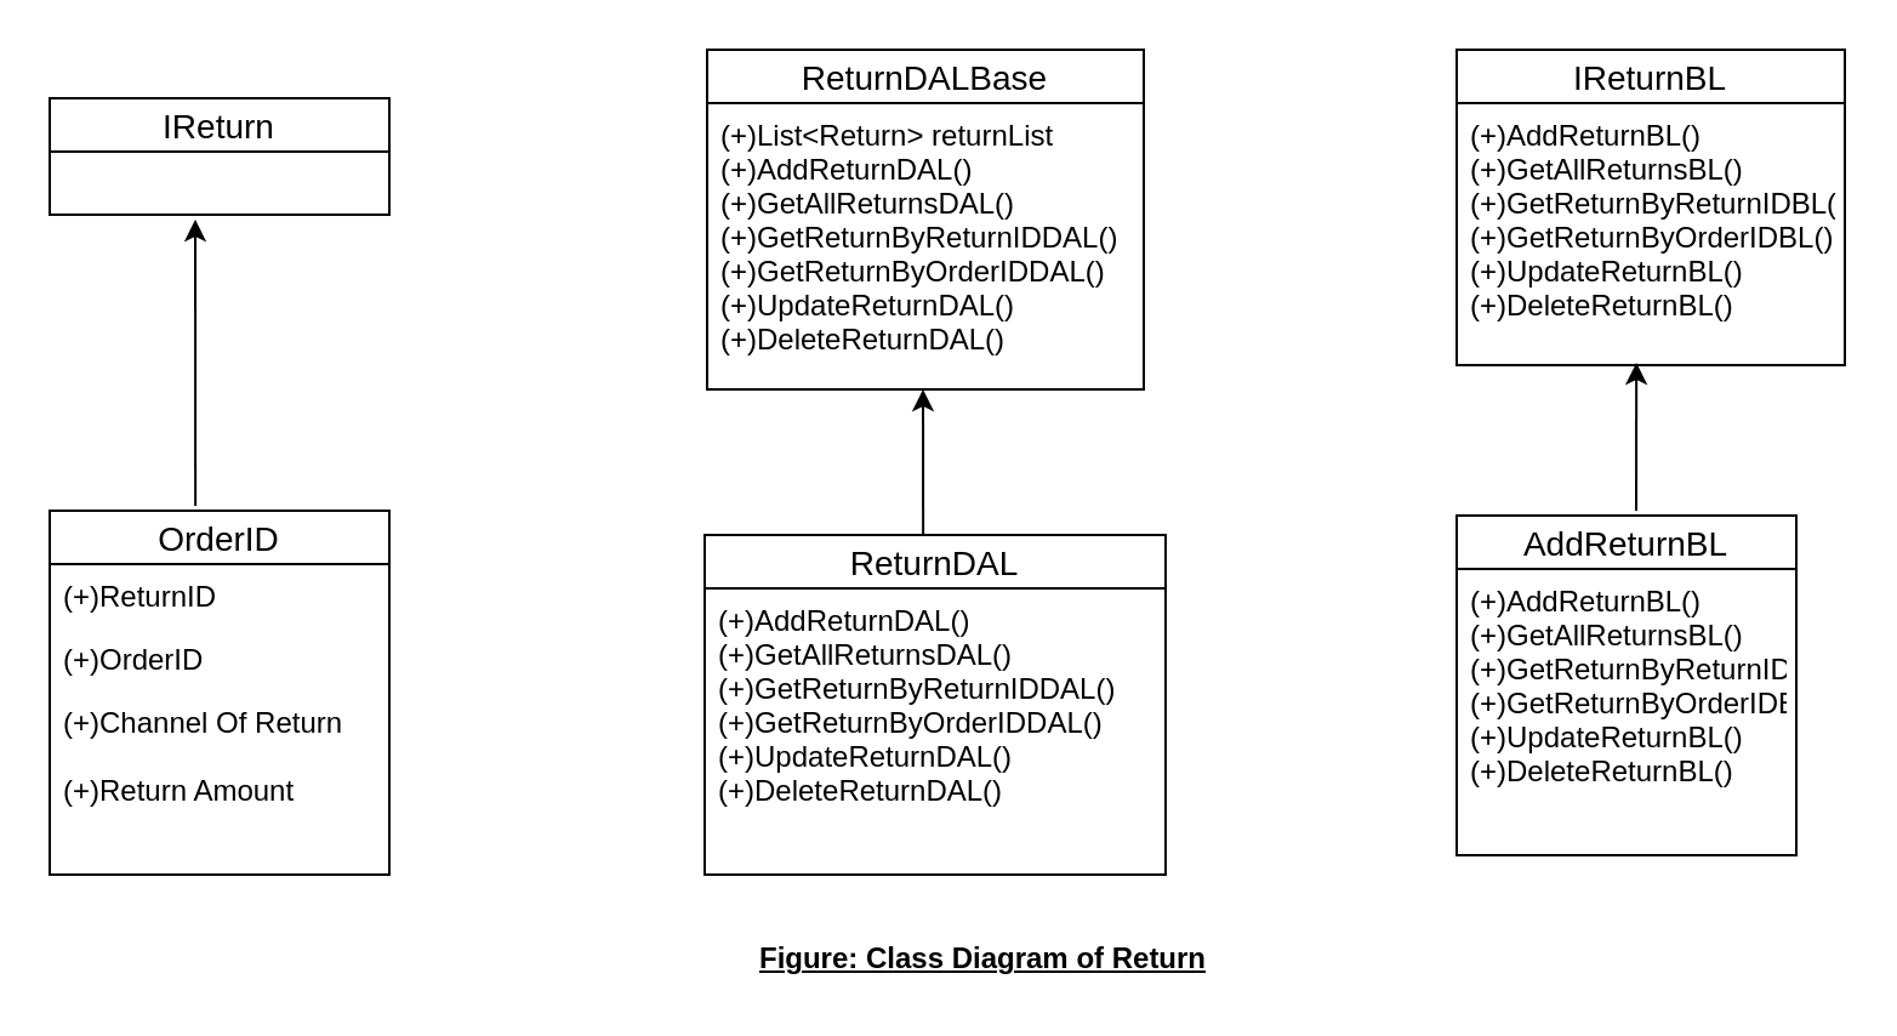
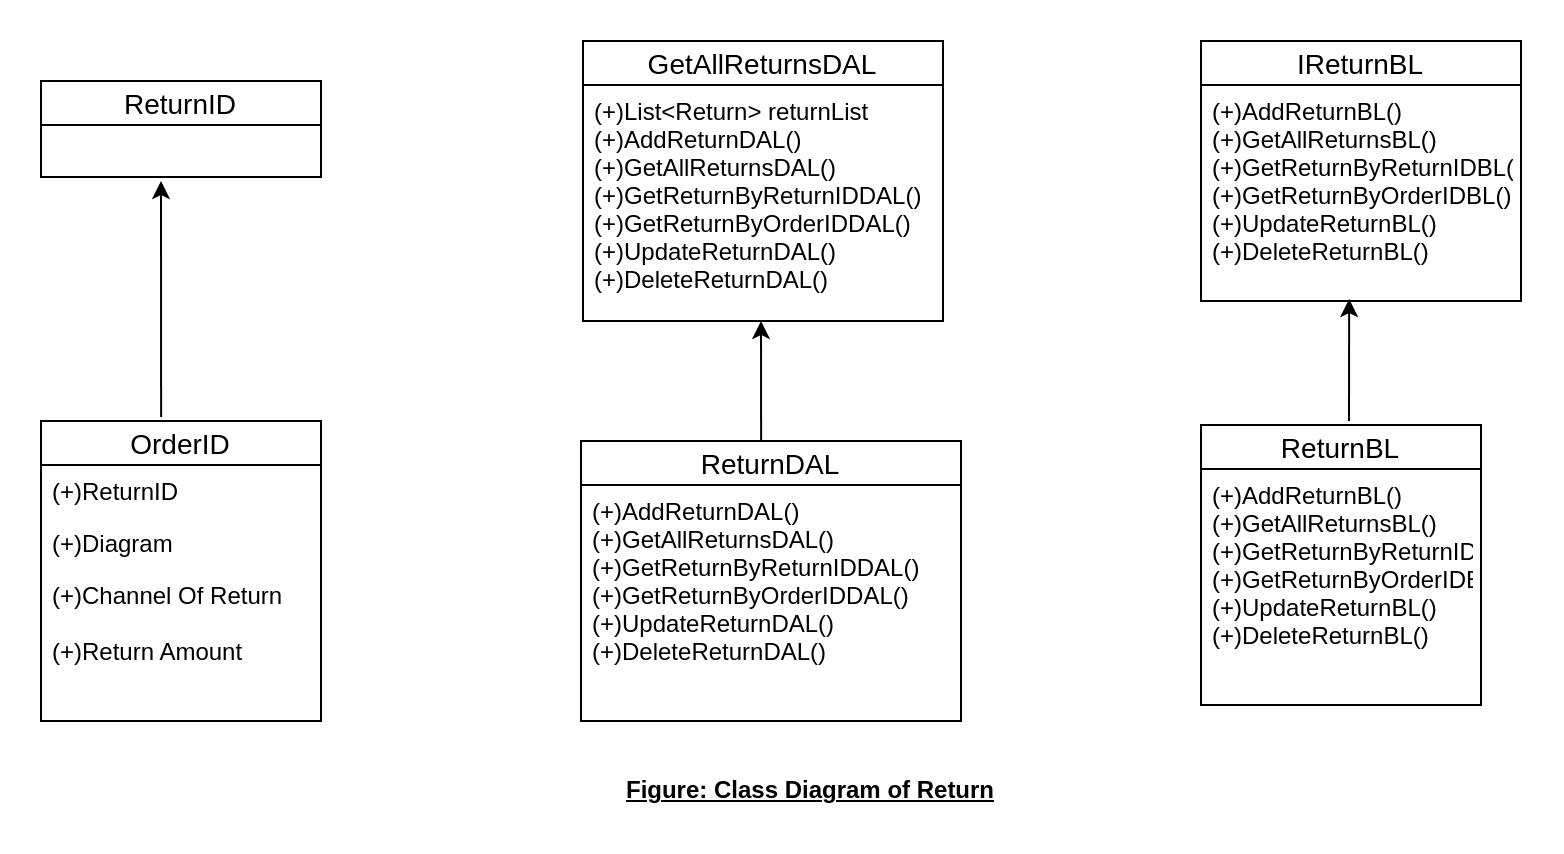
  <mxCell id="0" />
  <mxCell id="1" parent="0" />
- <mxCell id="2" value="IReturn" style="swimlane;fontStyle=0;childLayout=stackLayout;horizontal=1;startSize=22;fillColor=none;horizontalStack=0;resizeParent=1;resizeParentMax=0;resizeLast=0;collapsible=1;marginBottom=0;swimlaneFillColor=#ffffff;align=center;fontSize=14;" vertex="1" parent="1"><mxGeometry x="20" y="40" width="140" height="48" as="geometry" /></mxCell>
+ <mxCell id="2" value="ReturnID" style="swimlane;fontStyle=0;childLayout=stackLayout;horizontal=1;startSize=22;fillColor=none;horizontalStack=0;resizeParent=1;resizeParentMax=0;resizeLast=0;collapsible=1;marginBottom=0;swimlaneFillColor=#ffffff;align=center;fontSize=14;" vertex="1" parent="1"><mxGeometry x="20" y="40" width="140" height="48" as="geometry" /></mxCell>
  <mxCell id="3" value="OrderID" style="swimlane;fontStyle=0;childLayout=stackLayout;horizontal=1;startSize=22;fillColor=none;horizontalStack=0;resizeParent=1;resizeParentMax=0;resizeLast=0;collapsible=1;marginBottom=0;swimlaneFillColor=#ffffff;align=center;fontSize=14;" vertex="1" parent="1"><mxGeometry x="20" y="210" width="140" height="150" as="geometry" /></mxCell>
  <mxCell id="4" value="(+)ReturnID" style="text;strokeColor=none;fillColor=none;spacingLeft=4;spacingRight=4;overflow=hidden;rotatable=0;points=[[0,0.5],[1,0.5]];portConstraint=eastwest;fontSize=12;" vertex="1" parent="3"><mxGeometry y="22" width="140" height="26" as="geometry" /></mxCell>
- <mxCell id="5" value="(+)OrderID&#10;" style="text;strokeColor=none;fillColor=none;spacingLeft=4;spacingRight=4;overflow=hidden;rotatable=0;points=[[0,0.5],[1,0.5]];portConstraint=eastwest;fontSize=12;" vertex="1" parent="3"><mxGeometry y="48" width="140" height="26" as="geometry" /></mxCell>
+ <mxCell id="5" value="(+)Diagram&#10;" style="text;strokeColor=none;fillColor=none;spacingLeft=4;spacingRight=4;overflow=hidden;rotatable=0;points=[[0,0.5],[1,0.5]];portConstraint=eastwest;fontSize=12;" vertex="1" parent="3"><mxGeometry y="48" width="140" height="26" as="geometry" /></mxCell>
  <mxCell id="6" value="(+)Channel Of Return&#10;&#10;(+)Return Amount" style="text;strokeColor=none;fillColor=none;spacingLeft=4;spacingRight=4;overflow=hidden;rotatable=0;points=[[0,0.5],[1,0.5]];portConstraint=eastwest;fontSize=12;" vertex="1" parent="3"><mxGeometry y="74" width="140" height="76" as="geometry" /></mxCell>
- <mxCell id="7" value="ReturnDALBase" style="swimlane;fontStyle=0;childLayout=stackLayout;horizontal=1;startSize=22;fillColor=none;horizontalStack=0;resizeParent=1;resizeParentMax=0;resizeLast=0;collapsible=1;marginBottom=0;swimlaneFillColor=#ffffff;align=center;fontSize=14;" vertex="1" parent="1"><mxGeometry x="291" y="20" width="180" height="140" as="geometry" /></mxCell>
+ <mxCell id="7" value="GetAllReturnsDAL" style="swimlane;fontStyle=0;childLayout=stackLayout;horizontal=1;startSize=22;fillColor=none;horizontalStack=0;resizeParent=1;resizeParentMax=0;resizeLast=0;collapsible=1;marginBottom=0;swimlaneFillColor=#ffffff;align=center;fontSize=14;" vertex="1" parent="1"><mxGeometry x="291" y="20" width="180" height="140" as="geometry" /></mxCell>
  <mxCell id="8" value="(+)List&lt;Return&gt; returnList&#10;(+)AddReturnDAL()&#10;(+)GetAllReturnsDAL()&#10;(+)GetReturnByReturnIDDAL()&#10;(+)GetReturnByOrderIDDAL()&#10;(+)UpdateReturnDAL()&#10;(+)DeleteReturnDAL()&#10;&#10;" style="text;strokeColor=none;fillColor=none;spacingLeft=4;spacingRight=4;overflow=hidden;rotatable=0;points=[[0,0.5],[1,0.5]];portConstraint=eastwest;fontSize=12;" vertex="1" parent="7"><mxGeometry y="22" width="180" height="118" as="geometry" /></mxCell>
  <mxCell id="9" value="" style="endArrow=classic;html=1;exitX=0.429;exitY=-0.013;exitDx=0;exitDy=0;exitPerimeter=0;" edge="1" parent="7"><mxGeometry width="50" height="50" relative="1" as="geometry"><mxPoint x="89.06" y="200.05" as="sourcePoint" /><mxPoint x="89" y="140" as="targetPoint" /></mxGeometry></mxCell>
  <mxCell id="10" value="ReturnDAL" style="swimlane;fontStyle=0;childLayout=stackLayout;horizontal=1;startSize=22;fillColor=none;horizontalStack=0;resizeParent=1;resizeParentMax=0;resizeLast=0;collapsible=1;marginBottom=0;swimlaneFillColor=#ffffff;align=center;fontSize=14;" vertex="1" parent="1"><mxGeometry x="290" y="220" width="190" height="140" as="geometry" /></mxCell>
  <mxCell id="11" value="(+)AddReturnDAL()&#10;(+)GetAllReturnsDAL()&#10;(+)GetReturnByReturnIDDAL()&#10;(+)GetReturnByOrderIDDAL()&#10;(+)UpdateReturnDAL()&#10;(+)DeleteReturnDAL()&#10;" style="text;strokeColor=none;fillColor=none;spacingLeft=4;spacingRight=4;overflow=hidden;rotatable=0;points=[[0,0.5],[1,0.5]];portConstraint=eastwest;fontSize=12;" vertex="1" parent="10"><mxGeometry y="22" width="190" height="118" as="geometry" /></mxCell>
  <mxCell id="12" value="IReturnBL" style="swimlane;fontStyle=0;childLayout=stackLayout;horizontal=1;startSize=22;fillColor=none;horizontalStack=0;resizeParent=1;resizeParentMax=0;resizeLast=0;collapsible=1;marginBottom=0;swimlaneFillColor=#ffffff;align=center;fontSize=14;" vertex="1" parent="1"><mxGeometry x="600" y="20" width="160" height="130" as="geometry" /></mxCell>
  <mxCell id="13" value="(+)AddReturnBL()&#10;(+)GetAllReturnsBL()&#10;(+)GetReturnByReturnIDBL()&#10;(+)GetReturnByOrderIDBL()&#10;(+)UpdateReturnBL()&#10;(+)DeleteReturnBL()&#10;" style="text;strokeColor=none;fillColor=none;spacingLeft=4;spacingRight=4;overflow=hidden;rotatable=0;points=[[0,0.5],[1,0.5]];portConstraint=eastwest;fontSize=12;" vertex="1" parent="12"><mxGeometry y="22" width="160" height="108" as="geometry" /></mxCell>
- <mxCell id="14" value="AddReturnBL" style="swimlane;fontStyle=0;childLayout=stackLayout;horizontal=1;startSize=22;fillColor=none;horizontalStack=0;resizeParent=1;resizeParentMax=0;resizeLast=0;collapsible=1;marginBottom=0;swimlaneFillColor=#ffffff;align=center;fontSize=14;" vertex="1" parent="1"><mxGeometry x="600" y="212" width="140" height="140" as="geometry" /></mxCell>
+ <mxCell id="14" value="ReturnBL" style="swimlane;fontStyle=0;childLayout=stackLayout;horizontal=1;startSize=22;fillColor=none;horizontalStack=0;resizeParent=1;resizeParentMax=0;resizeLast=0;collapsible=1;marginBottom=0;swimlaneFillColor=#ffffff;align=center;fontSize=14;" vertex="1" parent="1"><mxGeometry x="600" y="212" width="140" height="140" as="geometry" /></mxCell>
  <mxCell id="15" value="(+)AddReturnBL()&#10;(+)GetAllReturnsBL()&#10;(+)GetReturnByReturnIDBL()&#10;(+)GetReturnByOrderIDBL()&#10;(+)UpdateReturnBL()&#10;(+)DeleteReturnBL()" style="text;strokeColor=none;fillColor=none;spacingLeft=4;spacingRight=4;overflow=hidden;rotatable=0;points=[[0,0.5],[1,0.5]];portConstraint=eastwest;fontSize=12;" vertex="1" parent="14"><mxGeometry y="22" width="140" height="118" as="geometry" /></mxCell>
  <mxCell id="16" value="" style="endArrow=classic;html=1;exitX=0.429;exitY=-0.013;exitDx=0;exitDy=0;exitPerimeter=0;" edge="1" parent="1" source="3"><mxGeometry width="50" height="50" relative="1" as="geometry"><mxPoint x="40" y="180" as="sourcePoint" /><mxPoint x="80" y="90" as="targetPoint" /></mxGeometry></mxCell>
  <mxCell id="17" value="" style="endArrow=classic;html=1;entryX=0.463;entryY=0.991;entryDx=0;entryDy=0;entryPerimeter=0;" edge="1" parent="1" target="13"><mxGeometry width="50" height="50" relative="1" as="geometry"><mxPoint x="674" y="210" as="sourcePoint" /><mxPoint x="390" y="170" as="targetPoint" /></mxGeometry></mxCell>
  <mxCell id="18" value="&lt;b&gt;&lt;u&gt;Figure: Class Diagram of Return&lt;/u&gt;&lt;/b&gt;" style="text;html=1;strokeColor=none;fillColor=none;align=center;verticalAlign=middle;whiteSpace=wrap;rounded=0;" vertex="1" parent="1"><mxGeometry x="190" y="385" width="430" height="20" as="geometry" /></mxCell>
